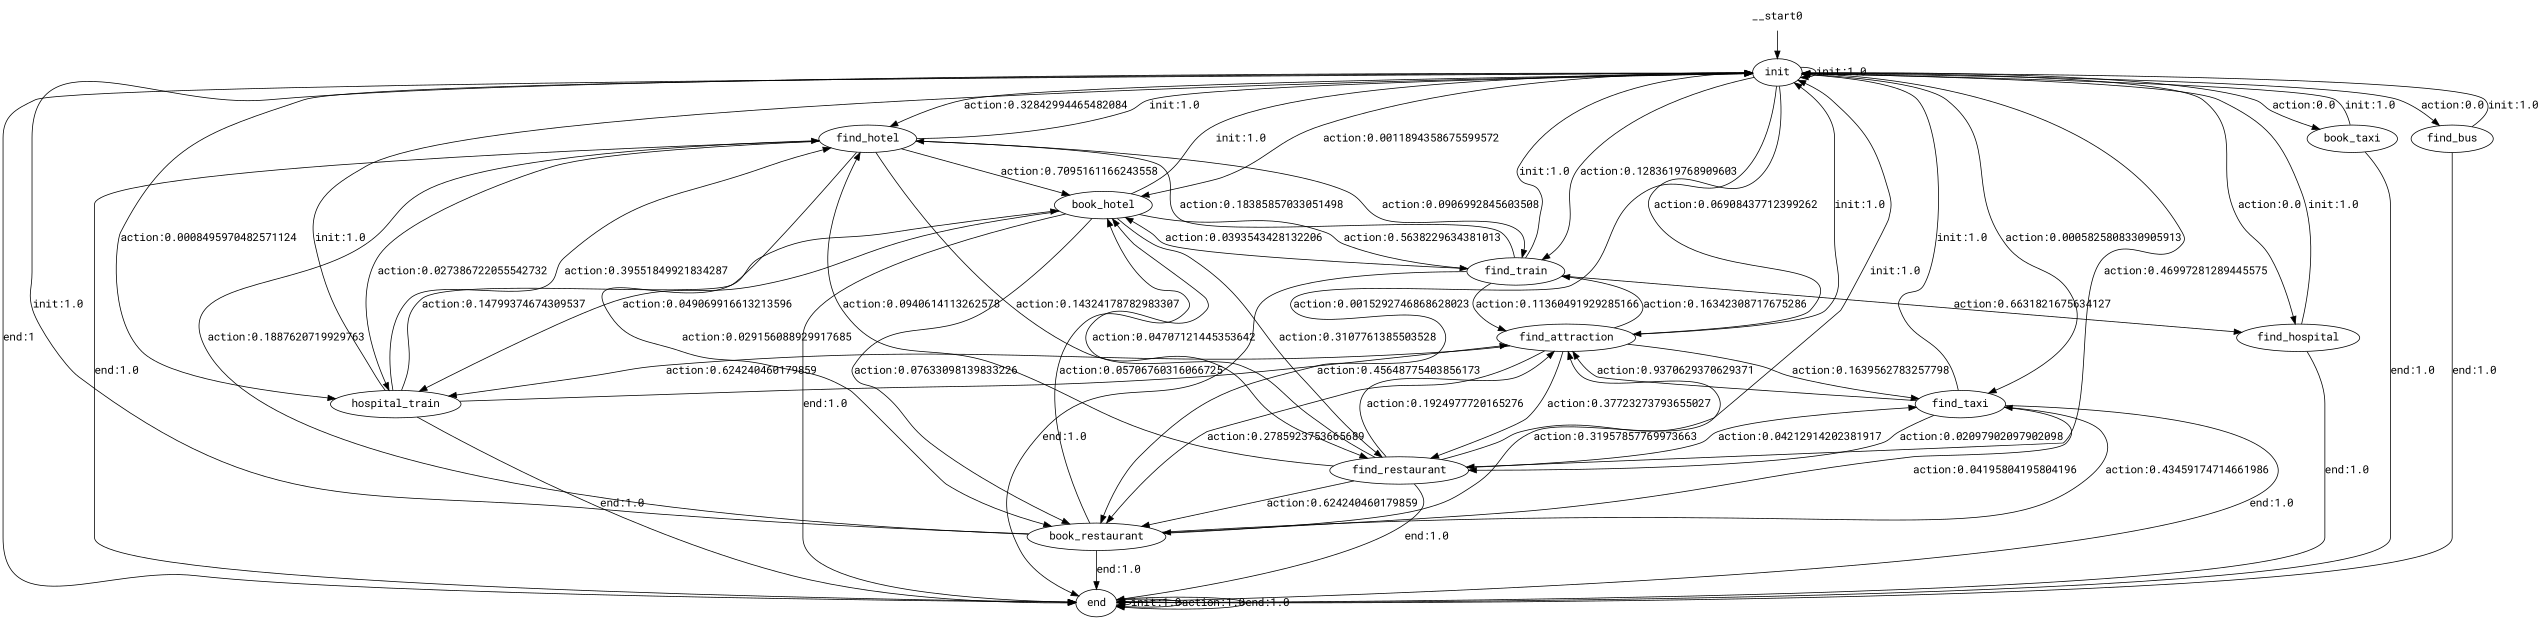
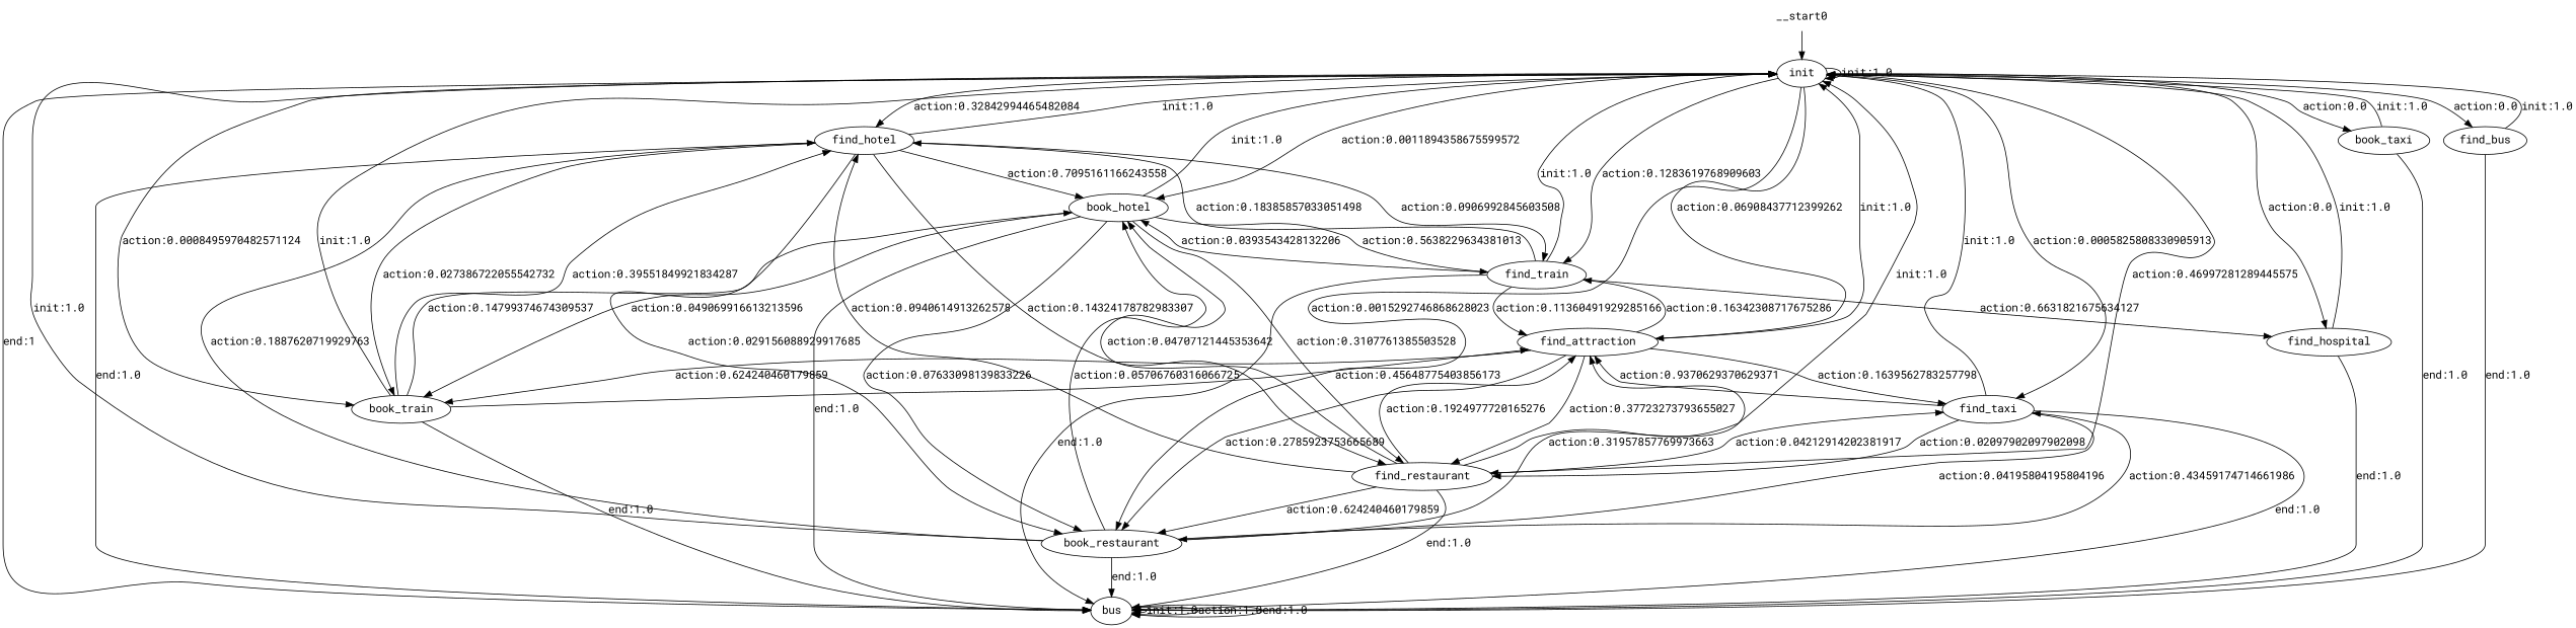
  digraph {
    fontname="Roboto Mono"
    node [fontname="Roboto Mono"]
    edge [fontname="Roboto Mono"]
    n1 [label=init]
    n2 [label=find_hotel]
    n3 [label=book_hotel]
    n4 [label=find_train]
-   n5 [label=hospital_train]
+   n5 [label=book_train]
    n6 [label=find_attraction]
    n7 [label=find_restaurant]
    n8 [label=book_restaurant]
    n9 [label=find_hospital]
    n10 [label=book_taxi]
    n11 [label=find_taxi]
    n12 [label=find_bus]
-   n13 [label=end]
+   n13 [label=bus]
    __start0 [shape=none]
    n1 -> n1 [label="init:1.0"]
    n1 -> n2 [label="action:0.32842994465482084"]
    n1 -> n3 [label="action:0.0011894358675599572"]
    n1 -> n4 [label="action:0.1283619768909603"]
    n1 -> n5 [label="action:0.0008495970482571124"]
    n1 -> n6 [label="action:0.06908437712399262"]
    n1 -> n7 [label="action:0.46997281289445575"]
    n1 -> n8 [label="action:0.0015292746868628023"]
    n1 -> n9 [label="action:0.0"]
    n1 -> n10 [label="action:0.0"]
    n1 -> n11 [label="action:0.0005825808330905913"]
    n1 -> n12 [label="action:0.0"]
    n1 -> n13 [label="end:1"]
    n2 -> n1 [label="init:1.0"]
    n2 -> n3 [label="action:0.7095161166243558"]
    n2 -> n4 [label="action:0.0906992845603508"]
    n2 -> n5 [label="action:0.027386722055542732"]
    n2 -> n7 [label="action:0.14324178782983307"]
    n2 -> n8 [label="action:0.029156088929917685"]
    n2 -> n13 [label="end:1.0"]
    n3 -> n1 [label="init:1.0"]
    n3 -> n4 [label="action:0.5638229634381013"]
    n3 -> n5 [label="action:0.049069916613213596"]
    n3 -> n7 [label="action:0.3107761385503528"]
    n3 -> n8 [label="action:0.07633098139833226"]
    n3 -> n13 [label="end:1.0"]
    n4 -> n1 [label="init:1.0"]
    n4 -> n2 [label="action:0.18385857033051498"]
    n4 -> n3 [label="action:0.0393543428132206"]
    n4 -> n6 [label="action:0.11360491929285166"]
    n4 -> n9 [label="action:0.6631821675634127"]
    n4 -> n13 [label="end:1.0"]
    n5 -> n1 [label="init:1.0"]
    n5 -> n2 [label="action:0.39551849921834287"]
    n5 -> n3 [label="action:0.14799374674309537"]
    n5 -> n6 [label="action:0.45648775403856173"]
    n5 -> n13 [label="end:1.0"]
    n6 -> n1 [label="init:1.0"]
    n6 -> n4 [label="action:0.16342308717675286"]
    n6 -> n5 [label="action:0.624240460179859"]
    n6 -> n7 [label="action:0.37723273793655027"]
    n6 -> n8 [label="action:0.2785923753665689"]
    n6 -> n11 [label="action:0.1639562783257798"]
    n7 -> n1 [label="init:1.0"]
-   n7 -> n2 [label="action:0.0940614113262578"]
+   n7 -> n2 [label="action:0.0940614913262578"]
    n7 -> n3 [label="action:0.04707121445353642"]
    n7 -> n6 [label="action:0.1924977720165276"]
    n7 -> n8 [label="action:0.624240460179859"]
    n7 -> n11 [label="action:0.04212914202381917"]
    n7 -> n13 [label="end:1.0"]
    n8 -> n1 [label="init:1.0"]
    n8 -> n2 [label="action:0.1887620719929763"]
    n8 -> n3 [label="action:0.05706760316066725"]
    n8 -> n6 [label="action:0.31957857769973663"]
    n8 -> n11 [label="action:0.43459174714661986"]
    n8 -> n13 [label="end:1.0"]
    n9 -> n1 [label="init:1.0"]
    n9 -> n13 [label="end:1.0"]
    n10 -> n1 [label="init:1.0"]
    n10 -> n13 [label="end:1.0"]
    n11 -> n1 [label="init:1.0"]
    n11 -> n6 [label="action:0.9370629370629371"]
    n11 -> n7 [label="action:0.02097902097902098"]
    n11 -> n8 [label="action:0.04195804195804196"]
    n11 -> n13 [label="end:1.0"]
    n12 -> n1 [label="init:1.0"]
    n12 -> n13 [label="end:1.0"]
    n13 -> n13 [label="init:1.0"]
    n13 -> n13 [label="action:1.0"]
    n13 -> n13 [label="end:1.0"]
    __start0 -> n1
  }
